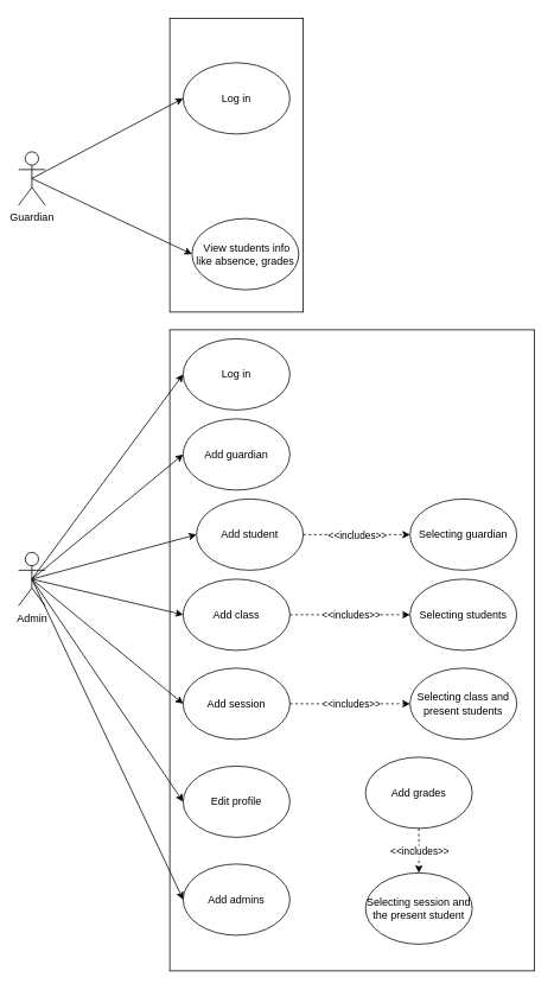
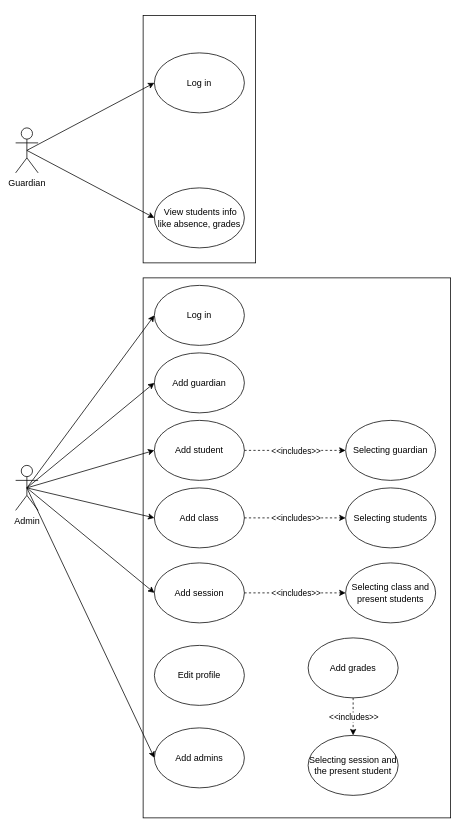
  <mxCell id="0" />
  <mxCell id="1" parent="0" />
  <mxCell id="2" value="Guardian" style="shape=umlActor;verticalLabelPosition=bottom;verticalAlign=top;html=1;outlineConnect=0;" parent="1" vertex="1"><mxGeometry x="20" y="170" width="30" height="60" as="geometry" /></mxCell>
  <mxCell id="3" value="" style="rounded=0;whiteSpace=wrap;html=1;" parent="1" vertex="1"><mxGeometry x="190" y="20" width="150" height="330" as="geometry" /></mxCell>
  <mxCell id="4" value="Log in" style="ellipse;whiteSpace=wrap;html=1;" parent="1" vertex="1"><mxGeometry x="205" y="70" width="120" height="80" as="geometry" /></mxCell>
  <mxCell id="5" value="" style="endArrow=classic;html=1;rounded=0;exitX=0.5;exitY=0.5;exitDx=0;exitDy=0;exitPerimeter=0;entryX=0;entryY=0.5;entryDx=0;entryDy=0;" parent="1" source="2" target="4" edge="1"><mxGeometry width="50" height="50" relative="1" as="geometry"><mxPoint x="90" y="150" as="sourcePoint" /><mxPoint x="140" y="100" as="targetPoint" /></mxGeometry></mxCell>
  <mxCell id="6" value="Admin" style="shape=umlActor;verticalLabelPosition=bottom;verticalAlign=top;html=1;outlineConnect=0;" parent="1" vertex="1"><mxGeometry x="20" y="620" width="30" height="60" as="geometry" /></mxCell>
  <mxCell id="7" value="" style="rounded=0;whiteSpace=wrap;html=1;" parent="1" vertex="1"><mxGeometry x="190" y="370" width="410" height="720" as="geometry" /></mxCell>
  <mxCell id="8" value="Log in" style="ellipse;whiteSpace=wrap;html=1;" parent="1" vertex="1"><mxGeometry x="205" y="380" width="120" height="80" as="geometry" /></mxCell>
  <mxCell id="9" value="Add guardian" style="ellipse;whiteSpace=wrap;html=1;" parent="1" vertex="1"><mxGeometry x="205" y="470" width="120" height="80" as="geometry" /></mxCell>
- <mxCell id="10" value="Add student" style="ellipse;whiteSpace=wrap;html=1;" parent="1" vertex="1"><mxGeometry x="220" y="560" width="120" height="80" as="geometry" /></mxCell>
+ <mxCell id="10" value="Add student" style="ellipse;whiteSpace=wrap;html=1;" parent="1" vertex="1"><mxGeometry x="205" y="560" width="120" height="80" as="geometry" /></mxCell>
  <mxCell id="11" value="Add session" style="ellipse;whiteSpace=wrap;html=1;" parent="1" vertex="1"><mxGeometry x="205" y="750" width="120" height="80" as="geometry" /></mxCell>
  <mxCell id="12" value="Edit profile" style="ellipse;whiteSpace=wrap;html=1;" parent="1" vertex="1"><mxGeometry x="205" y="860" width="120" height="80" as="geometry" /></mxCell>
- <mxCell id="13" value="&lt;span&gt;&amp;nbsp;View students info like absence, grades&lt;/span&gt;" style="ellipse;whiteSpace=wrap;html=1;" parent="1" vertex="1"><mxGeometry x="215" y="245" width="120" height="80" as="geometry" /></mxCell>
+ <mxCell id="13" value="&lt;span&gt;&amp;nbsp;View students info like absence, grades&lt;/span&gt;" style="ellipse;whiteSpace=wrap;html=1;" parent="1" vertex="1"><mxGeometry x="205" y="250" width="120" height="80" as="geometry" /></mxCell>
  <mxCell id="14" value="Add admins" style="ellipse;whiteSpace=wrap;html=1;" parent="1" vertex="1"><mxGeometry x="205" y="970" width="120" height="80" as="geometry" /></mxCell>
  <mxCell id="15" value="" style="endArrow=classic;html=1;rounded=0;entryX=0;entryY=0.5;entryDx=0;entryDy=0;exitX=0.5;exitY=0.5;exitDx=0;exitDy=0;exitPerimeter=0;" parent="1" source="6" target="8" edge="1"><mxGeometry width="50" height="50" relative="1" as="geometry"><mxPoint x="250" y="630" as="sourcePoint" /><mxPoint x="300" y="580" as="targetPoint" /></mxGeometry></mxCell>
  <mxCell id="16" value="" style="endArrow=classic;html=1;rounded=0;exitX=0.5;exitY=0.5;exitDx=0;exitDy=0;exitPerimeter=0;entryX=0;entryY=0.5;entryDx=0;entryDy=0;" parent="1" source="6" target="10" edge="1"><mxGeometry width="50" height="50" relative="1" as="geometry"><mxPoint x="100" y="640" as="sourcePoint" /><mxPoint x="150" y="590" as="targetPoint" /></mxGeometry></mxCell>
  <mxCell id="17" value="" style="endArrow=classic;html=1;rounded=0;exitX=0.5;exitY=0.5;exitDx=0;exitDy=0;exitPerimeter=0;entryX=0;entryY=0.5;entryDx=0;entryDy=0;" parent="1" source="6" target="9" edge="1"><mxGeometry width="50" height="50" relative="1" as="geometry"><mxPoint x="110" y="650" as="sourcePoint" /><mxPoint x="160" y="600" as="targetPoint" /></mxGeometry></mxCell>
  <mxCell id="18" value="" style="endArrow=classic;html=1;rounded=0;exitX=0.5;exitY=0.5;exitDx=0;exitDy=0;exitPerimeter=0;entryX=0;entryY=0.5;entryDx=0;entryDy=0;" parent="1" source="6" target="11" edge="1"><mxGeometry width="50" height="50" relative="1" as="geometry"><mxPoint x="120" y="660" as="sourcePoint" /><mxPoint x="170" y="610" as="targetPoint" /></mxGeometry></mxCell>
- <mxCell id="19" value="" style="endArrow=classic;html=1;rounded=0;exitX=0.5;exitY=0.5;exitDx=0;exitDy=0;exitPerimeter=0;entryX=0;entryY=0.5;entryDx=0;entryDy=0;" parent="1" source="6" target="12" edge="1"><mxGeometry width="50" height="50" relative="1" as="geometry"><mxPoint x="130" y="670" as="sourcePoint" /><mxPoint x="180" y="620" as="targetPoint" /></mxGeometry></mxCell>
  <mxCell id="20" value="" style="endArrow=classic;html=1;rounded=0;exitX=0.5;exitY=0.5;exitDx=0;exitDy=0;exitPerimeter=0;entryX=0;entryY=0.5;entryDx=0;entryDy=0;" parent="1" source="6" target="14" edge="1"><mxGeometry width="50" height="50" relative="1" as="geometry"><mxPoint x="140" y="680" as="sourcePoint" /><mxPoint x="190" y="630" as="targetPoint" /></mxGeometry></mxCell>
  <mxCell id="21" value="" style="endArrow=classic;html=1;rounded=0;exitX=0.5;exitY=0.5;exitDx=0;exitDy=0;exitPerimeter=0;entryX=0;entryY=0.5;entryDx=0;entryDy=0;" parent="1" source="2" target="13" edge="1"><mxGeometry width="50" height="50" relative="1" as="geometry"><mxPoint x="90" y="250" as="sourcePoint" /><mxPoint x="140" y="200" as="targetPoint" /></mxGeometry></mxCell>
  <mxCell id="22" value="Add class" style="ellipse;whiteSpace=wrap;html=1;" parent="1" vertex="1"><mxGeometry x="205" y="650" width="120" height="80" as="geometry" /></mxCell>
  <mxCell id="23" value="" style="endArrow=classic;html=1;rounded=0;exitX=0.5;exitY=0.5;exitDx=0;exitDy=0;exitPerimeter=0;entryX=0;entryY=0.5;entryDx=0;entryDy=0;" parent="1" source="6" target="22" edge="1"><mxGeometry width="50" height="50" relative="1" as="geometry"><mxPoint x="100" y="680" as="sourcePoint" /><mxPoint x="150" y="630" as="targetPoint" /></mxGeometry></mxCell>
  <mxCell id="24" value="" style="endArrow=classic;html=1;rounded=0;dashed=1;exitX=1;exitY=0.5;exitDx=0;exitDy=0;entryX=0;entryY=0.5;entryDx=0;entryDy=0;" parent="1" source="22" target="26" edge="1"><mxGeometry relative="1" as="geometry"><mxPoint x="350" y="610" as="sourcePoint" /><mxPoint x="450" y="610" as="targetPoint" /></mxGeometry></mxCell>
  <mxCell id="25" value="&amp;lt;&amp;lt;includes&amp;gt;&amp;gt;" style="edgeLabel;resizable=0;html=1;align=center;verticalAlign=middle;" parent="24" connectable="0" vertex="1"><mxGeometry relative="1" as="geometry" /></mxCell>
  <mxCell id="26" value="Selecting students" style="ellipse;whiteSpace=wrap;html=1;" parent="1" vertex="1"><mxGeometry x="460" y="650" width="120" height="80" as="geometry" /></mxCell>
  <mxCell id="27" value="" style="endArrow=classic;html=1;rounded=0;dashed=1;exitX=1;exitY=0.5;exitDx=0;exitDy=0;entryX=0;entryY=0.5;entryDx=0;entryDy=0;" parent="1" source="11" target="29" edge="1"><mxGeometry relative="1" as="geometry"><mxPoint x="325" y="761.72" as="sourcePoint" /><mxPoint x="477.574" y="700.004" as="targetPoint" /></mxGeometry></mxCell>
  <mxCell id="28" value="&amp;lt;&amp;lt;includes&amp;gt;&amp;gt;" style="edgeLabel;resizable=0;html=1;align=center;verticalAlign=middle;" parent="27" connectable="0" vertex="1"><mxGeometry relative="1" as="geometry" /></mxCell>
  <mxCell id="29" value="Selecting class and present students" style="ellipse;whiteSpace=wrap;html=1;" parent="1" vertex="1"><mxGeometry x="460" y="750" width="120" height="80" as="geometry" /></mxCell>
  <mxCell id="30" value="Add grades" style="ellipse;whiteSpace=wrap;html=1;" parent="1" vertex="1"><mxGeometry x="410" y="850" width="120" height="80" as="geometry" /></mxCell>
  <mxCell id="31" value="" style="endArrow=classic;html=1;rounded=0;dashed=1;exitX=0.5;exitY=1;exitDx=0;exitDy=0;entryX=0.5;entryY=0;entryDx=0;entryDy=0;" parent="1" source="30" target="33" edge="1"><mxGeometry relative="1" as="geometry"><mxPoint x="395" y="980" as="sourcePoint" /><mxPoint x="530" y="930" as="targetPoint" /></mxGeometry></mxCell>
  <mxCell id="32" value="&amp;lt;&amp;lt;includes&amp;gt;&amp;gt;" style="edgeLabel;resizable=0;html=1;align=center;verticalAlign=middle;" parent="31" connectable="0" vertex="1"><mxGeometry relative="1" as="geometry" /></mxCell>
  <mxCell id="33" value="Selecting session and the present student" style="ellipse;whiteSpace=wrap;html=1;" parent="1" vertex="1"><mxGeometry x="410" y="980" width="120" height="80" as="geometry" /></mxCell>
  <mxCell id="34" value="" style="endArrow=classic;html=1;rounded=0;dashed=1;exitX=1;exitY=0.5;exitDx=0;exitDy=0;entryX=0;entryY=0.5;entryDx=0;entryDy=0;" parent="1" source="10" target="36" edge="1"><mxGeometry relative="1" as="geometry"><mxPoint x="332.5" y="599.5" as="sourcePoint" /><mxPoint x="430" y="600" as="targetPoint" /></mxGeometry></mxCell>
  <mxCell id="35" value="&amp;lt;&amp;lt;includes&amp;gt;&amp;gt;" style="edgeLabel;resizable=0;html=1;align=center;verticalAlign=middle;" parent="34" connectable="0" vertex="1"><mxGeometry relative="1" as="geometry" /></mxCell>
  <mxCell id="36" value="Selecting guardian" style="ellipse;whiteSpace=wrap;html=1;" parent="1" vertex="1"><mxGeometry x="460" y="560" width="120" height="80" as="geometry" /></mxCell>
